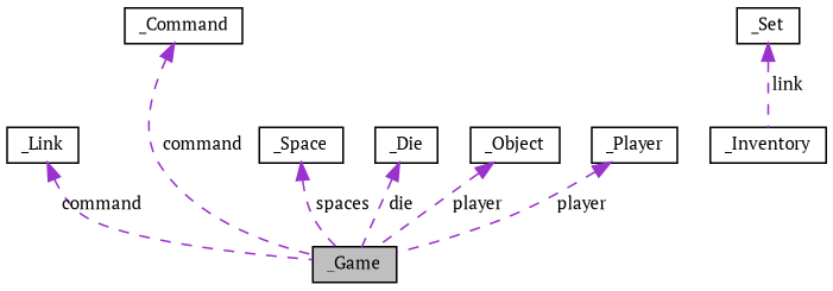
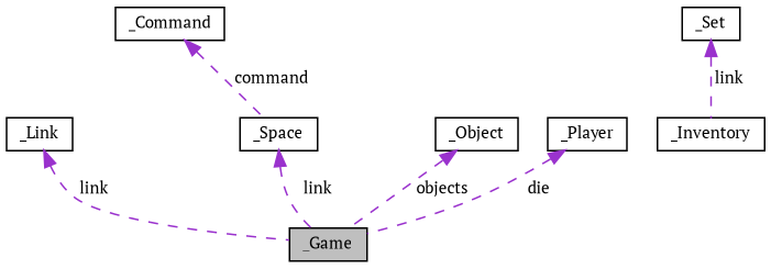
  digraph {
    fontname="PT Serif"
    node [color=black fillcolor=white fontname="PT Serif" fontsize=10 shape=record style=filled]
    edge [color=darkorchid3 dir=back fontname="PT Serif" fontsize=10 labelfontname=Helvetica labelfontsize=10 style=dashed]
    n1 [fillcolor=grey75 fontcolor=black height=0.2 label=_Game width=0.4]
    n2 [height=0.2 label=_Link width=0.4]
    n3 [height=0.2 label=_Space width=0.4]
-   n4 [height=0.2 label=_Die width=0.4]
    n5 [height=0.2 label=_Command width=0.4]
    n6 [height=0.2 label=_Set width=0.4]
    n7 [height=0.2 label=_Inventory width=0.4]
    n8 [height=0.2 label=_Object width=0.4]
    n9 [height=0.2 label=_Player width=0.4]
-   n2 -> n1 [label=" command"]
-   n3 -> n1 [label=" spaces"]
-   n4 -> n1 [label=" die"]
-   n5 -> n1 [label=" command"]
+   n2 -> n1 [label=" link"]
+   n3 -> n1 [label=" link"]
+   n5 -> n3 [label=" command"]
    n6 -> n7 [label=" link"]
-   n8 -> n1 [label=" player"]
-   n9 -> n1 [label=" player"]
+   n8 -> n1 [label=" objects"]
+   n9 -> n1 [label=" die"]
  }
